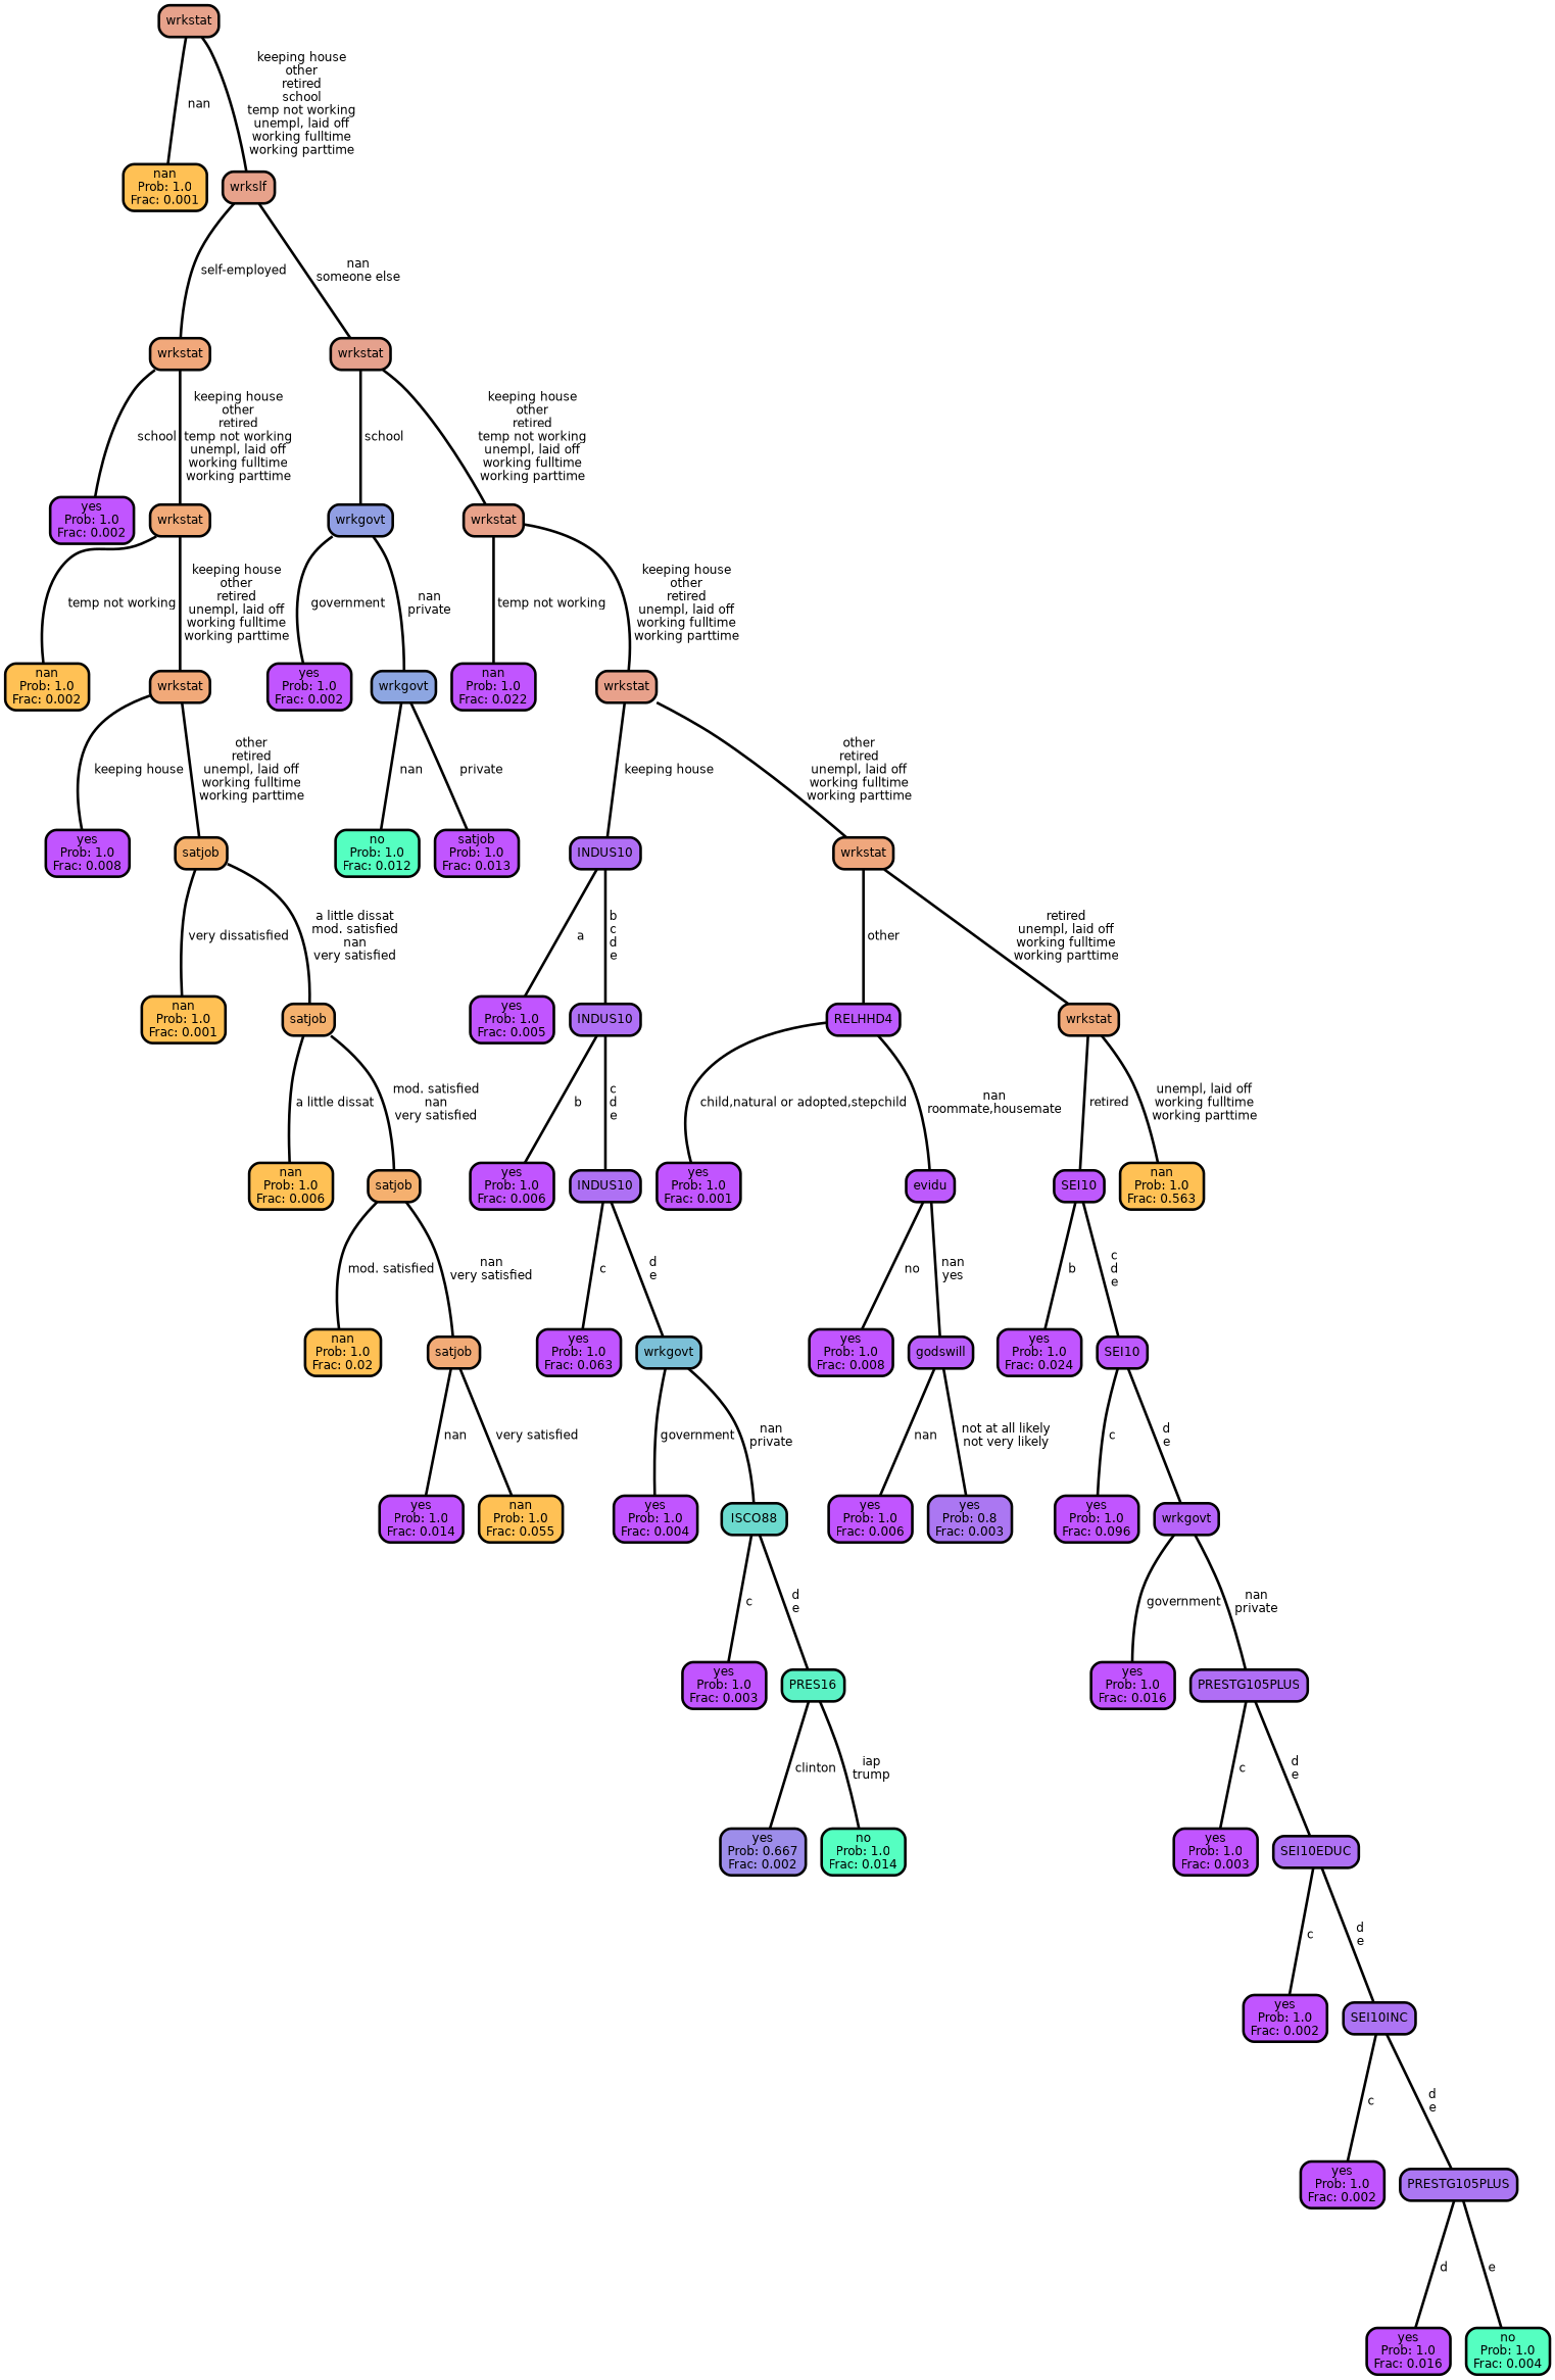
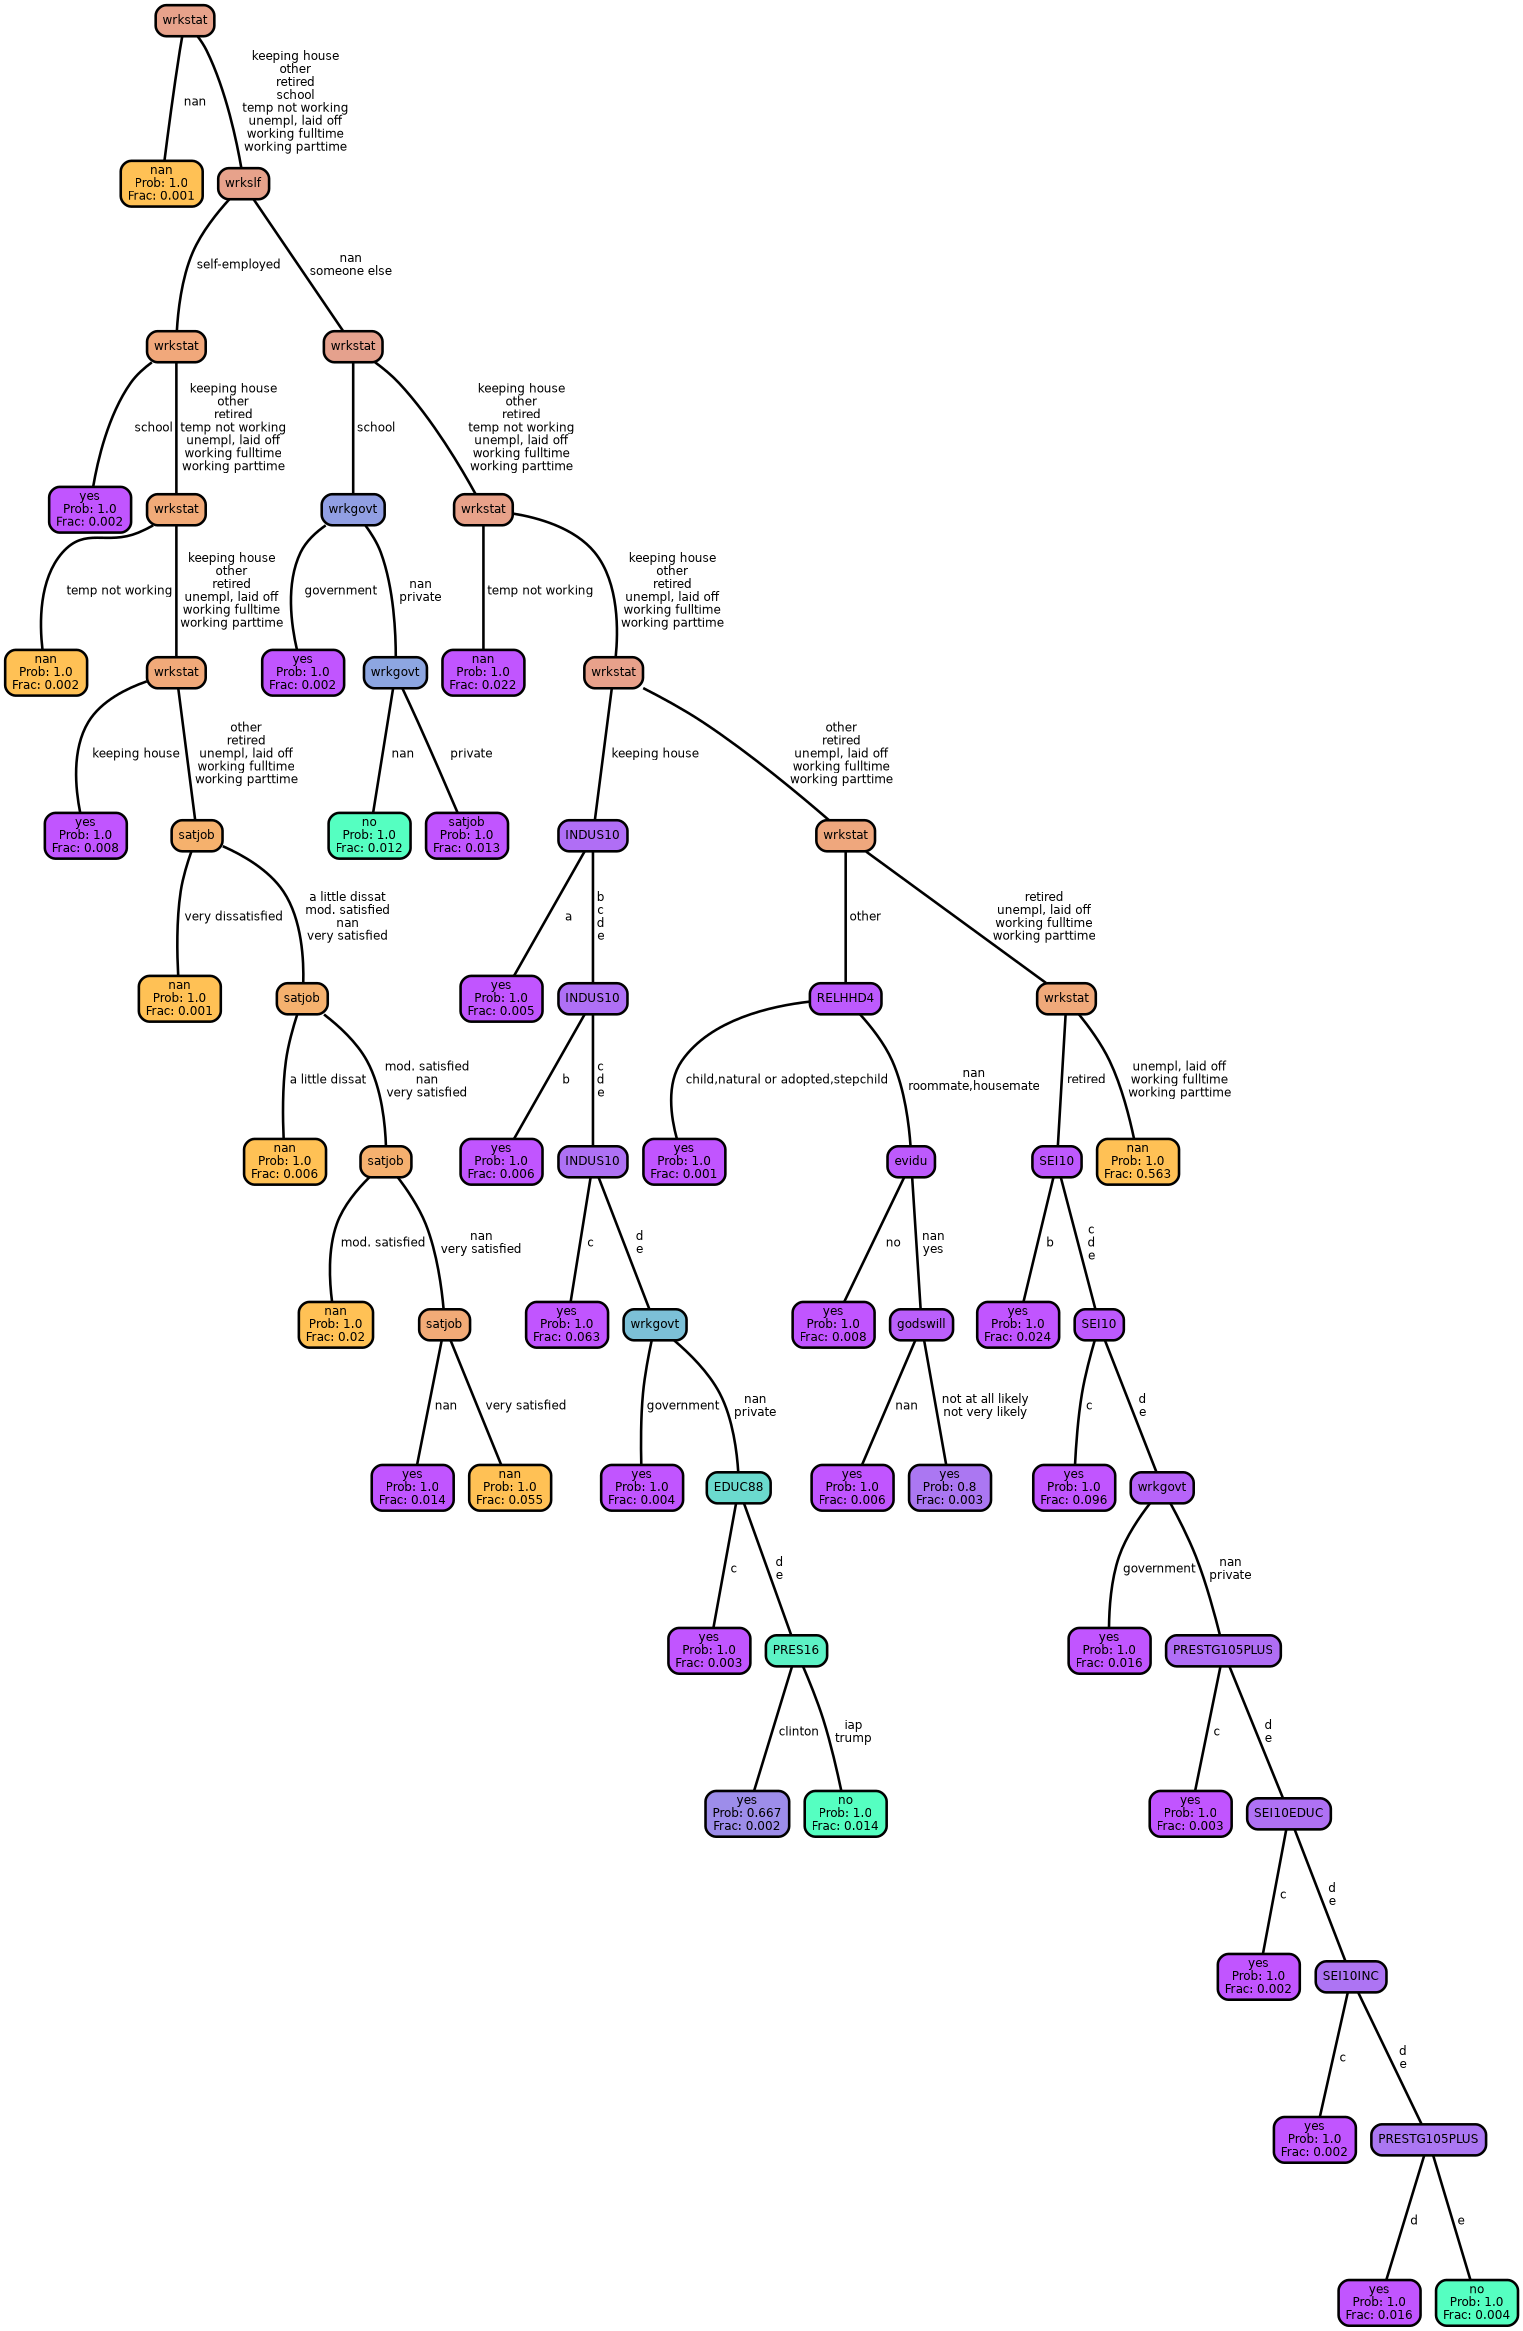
  graph {
    ranksep="0 equally"
    splines=straight
    node [color=black fillcolor="#c155ff" fontcolor=black fontname=helvetica penwidth=3 shape=box style="filled, rounded"]
    edge [color=black fontname=helvetica penwidth=3]
    n1 [fillcolor="#ffc155" label="nan\nProb: 1.0\nFrac: 0.001"]
    n2 [fillcolor="#e7a28b" label=wrkstat]
    n3 [fillcolor="#e7a28b" label=wrkslf]
    n4 [fillcolor="#f1a87b" label=wrkstat]
    n5 [fillcolor="#e5a18d" label=wrkstat]
    n6 [label="yes\nProb: 1.0\nFrac: 0.002"]
    n7 [fillcolor="#f1aa78" label=wrkstat]
    n8 [fillcolor="#ffc155" label="nan\nProb: 1.0\nFrac: 0.002"]
    n9 [fillcolor="#f1a979" label=wrkstat]
    n10 [label="yes\nProb: 1.0\nFrac: 0.008"]
    n11 [fillcolor="#f5b16d" label=satjob]
    n12 [fillcolor="#ffc155" label="nan\nProb: 1.0\nFrac: 0.001"]
    n13 [fillcolor="#f5b16e" label=satjob]
    n14 [fillcolor="#ffc155" label="nan\nProb: 1.0\nFrac: 0.006"]
    n15 [fillcolor="#f5b06f" label=satjob]
    n16 [fillcolor="#ffc155" label="nan\nProb: 1.0\nFrac: 0.02"]
    n17 [fillcolor="#f2ab77" label=satjob]
    n18 [label="yes\nProb: 1.0\nFrac: 0.014"]
    n19 [fillcolor="#ffc155" label="nan\nProb: 1.0\nFrac: 0.055"]
    n20 [fillcolor="#919fe3" label=wrkgovt]
    n21 [fillcolor="#e8a28a" label=wrkstat]
    n22 [label="yes\nProb: 1.0\nFrac: 0.002"]
    n23 [fillcolor="#8da6e1" label=wrkgovt]
    n24 [fillcolor="#55ffc1" label="no\nProb: 1.0\nFrac: 0.012"]
    n25 [label="satjob\nProb: 1.0\nFrac: 0.013"]
    n26 [label="nan\nProb: 1.0\nFrac: 0.022"]
    n27 [fillcolor="#e8a18b" label=wrkstat]
    n28 [fillcolor="#b06ef5" label=INDUS10]
    n29 [fillcolor="#efa77d" label=wrkstat]
    n30 [label="yes\nProb: 1.0\nFrac: 0.005"]
    n31 [fillcolor="#af70f5" label=INDUS10]
    n32 [label="yes\nProb: 1.0\nFrac: 0.006"]
    n33 [fillcolor="#ae71f4" label=INDUS10]
    n34 [label="yes\nProb: 1.0\nFrac: 0.063"]
    n35 [fillcolor="#7cc0d7" label=wrkgovt]
    n36 [label="yes\nProb: 1.0\nFrac: 0.004"]
-   n37 [fillcolor="#6bdace" label=ISCO88]
+   n37 [fillcolor="#6bdace" label=EDUC88]
    n38 [label="yes\nProb: 1.0\nFrac: 0.003"]
    n39 [fillcolor="#5cf2c5" label=PRES16]
    n40 [fillcolor="#9d8dea" label="yes\nProb: 0.667\nFrac: 0.002"]
    n41 [fillcolor="#55ffc1" label="no\nProb: 1.0\nFrac: 0.014"]
    n42 [fillcolor="#bd5afd" label=RELHHD4]
    n43 [fillcolor="#f0a97a" label=wrkstat]
    n44 [label="yes\nProb: 1.0\nFrac: 0.001"]
    n45 [fillcolor="#bd5afc" label=evidu]
    n46 [label="yes\nProb: 1.0\nFrac: 0.008"]
    n47 [fillcolor="#ba5ffb" label=godswill]
    n48 [label="yes\nProb: 1.0\nFrac: 0.006"]
    n49 [fillcolor="#ab77f2" label="yes\nProb: 0.8\nFrac: 0.003"]
    n50 [fillcolor="#be59fd" label=SEI10]
    n51 [fillcolor="#ffc155" label="nan\nProb: 1.0\nFrac: 0.563"]
    n52 [label="yes\nProb: 1.0\nFrac: 0.024"]
    n53 [fillcolor="#bd59fd" label=SEI10]
    n54 [label="yes\nProb: 1.0\nFrac: 0.096"]
    n55 [fillcolor="#b764f9" label=wrkgovt]
    n56 [label="yes\nProb: 1.0\nFrac: 0.016"]
    n57 [fillcolor="#b06ef5" label=PRESTG105PLUS]
    n58 [label="yes\nProb: 1.0\nFrac: 0.003"]
    n59 [fillcolor="#af71f4" label=SEI10EDUC]
    n60 [label="yes\nProb: 1.0\nFrac: 0.002"]
    n61 [fillcolor="#ad74f3" label=SEI10INC]
    n62 [label="yes\nProb: 1.0\nFrac: 0.002"]
    n63 [fillcolor="#ab77f2" label=PRESTG105PLUS]
    n64 [label="yes\nProb: 1.0\nFrac: 0.016"]
    n65 [fillcolor="#55ffc1" label="no\nProb: 1.0\nFrac: 0.004"]
    subgraph sub_1 {
      rank=same
    }
    n2 -- n1 [label=" nan"]
    n2 -- n3 [label=" keeping house\n other\n retired\n school\n temp not working\n unempl, laid off\n working fulltime\n working parttime"]
    n3 -- n4 [label=" self-employed"]
    n3 -- n5 [label=" nan\n someone else"]
    n4 -- n6 [label=" school"]
    n4 -- n7 [label=" keeping house\n other\n retired\n temp not working\n unempl, laid off\n working fulltime\n working parttime"]
    n5 -- n20 [label=" school"]
    n5 -- n21 [label=" keeping house\n other\n retired\n temp not working\n unempl, laid off\n working fulltime\n working parttime"]
    n7 -- n8 [label=" temp not working"]
    n7 -- n9 [label=" keeping house\n other\n retired\n unempl, laid off\n working fulltime\n working parttime"]
    n9 -- n10 [label=" keeping house"]
    n9 -- n11 [label=" other\n retired\n unempl, laid off\n working fulltime\n working parttime"]
    n11 -- n12 [label=" very dissatisfied"]
    n11 -- n13 [label=" a little dissat\n mod. satisfied\n nan\n very satisfied"]
    n13 -- n14 [label=" a little dissat"]
    n13 -- n15 [label=" mod. satisfied\n nan\n very satisfied"]
    n15 -- n16 [label=" mod. satisfied"]
    n15 -- n17 [label=" nan\n very satisfied"]
    n17 -- n18 [label=" nan"]
    n17 -- n19 [label=" very satisfied"]
    n20 -- n22 [label=" government"]
    n20 -- n23 [label=" nan\n private"]
    n21 -- n26 [label=" temp not working"]
    n21 -- n27 [label=" keeping house\n other\n retired\n unempl, laid off\n working fulltime\n working parttime"]
    n23 -- n24 [label=" nan"]
    n23 -- n25 [label=" private"]
    n27 -- n28 [label=" keeping house"]
    n27 -- n29 [label=" other\n retired\n unempl, laid off\n working fulltime\n working parttime"]
    n28 -- n30 [label=" a"]
    n28 -- n31 [label=" b\n c\n d\n e"]
    n29 -- n42 [label=" other"]
    n29 -- n43 [label=" retired\n unempl, laid off\n working fulltime\n working parttime"]
    n31 -- n32 [label=" b"]
    n31 -- n33 [label=" c\n d\n e"]
    n33 -- n34 [label=" c"]
    n33 -- n35 [label=" d\n e"]
    n35 -- n36 [label=" government"]
    n35 -- n37 [label=" nan\n private"]
    n37 -- n38 [label=" c"]
    n37 -- n39 [label=" d\n e"]
    n39 -- n40 [label=" clinton"]
    n39 -- n41 [label=" iap\n trump"]
    n42 -- n44 [label=" child,natural or adopted,stepchild"]
    n42 -- n45 [label=" nan\n roommate,housemate"]
    n43 -- n50 [label=" retired"]
    n43 -- n51 [label=" unempl, laid off\n working fulltime\n working parttime"]
    n45 -- n46 [label=" no"]
    n45 -- n47 [label=" nan\n yes"]
    n47 -- n48 [label=" nan"]
    n47 -- n49 [label=" not at all likely\n not very likely"]
    n50 -- n52 [label=" b"]
    n50 -- n53 [label=" c\n d\n e"]
    n53 -- n54 [label=" c"]
    n53 -- n55 [label=" d\n e"]
    n55 -- n56 [label=" government"]
    n55 -- n57 [label=" nan\n private"]
    n57 -- n58 [label=" c"]
    n57 -- n59 [label=" d\n e"]
    n59 -- n60 [label=" c"]
    n59 -- n61 [label=" d\n e"]
    n61 -- n62 [label=" c"]
    n61 -- n63 [label=" d\n e"]
    n63 -- n64 [label=" d"]
    n63 -- n65 [label=" e"]
  }
